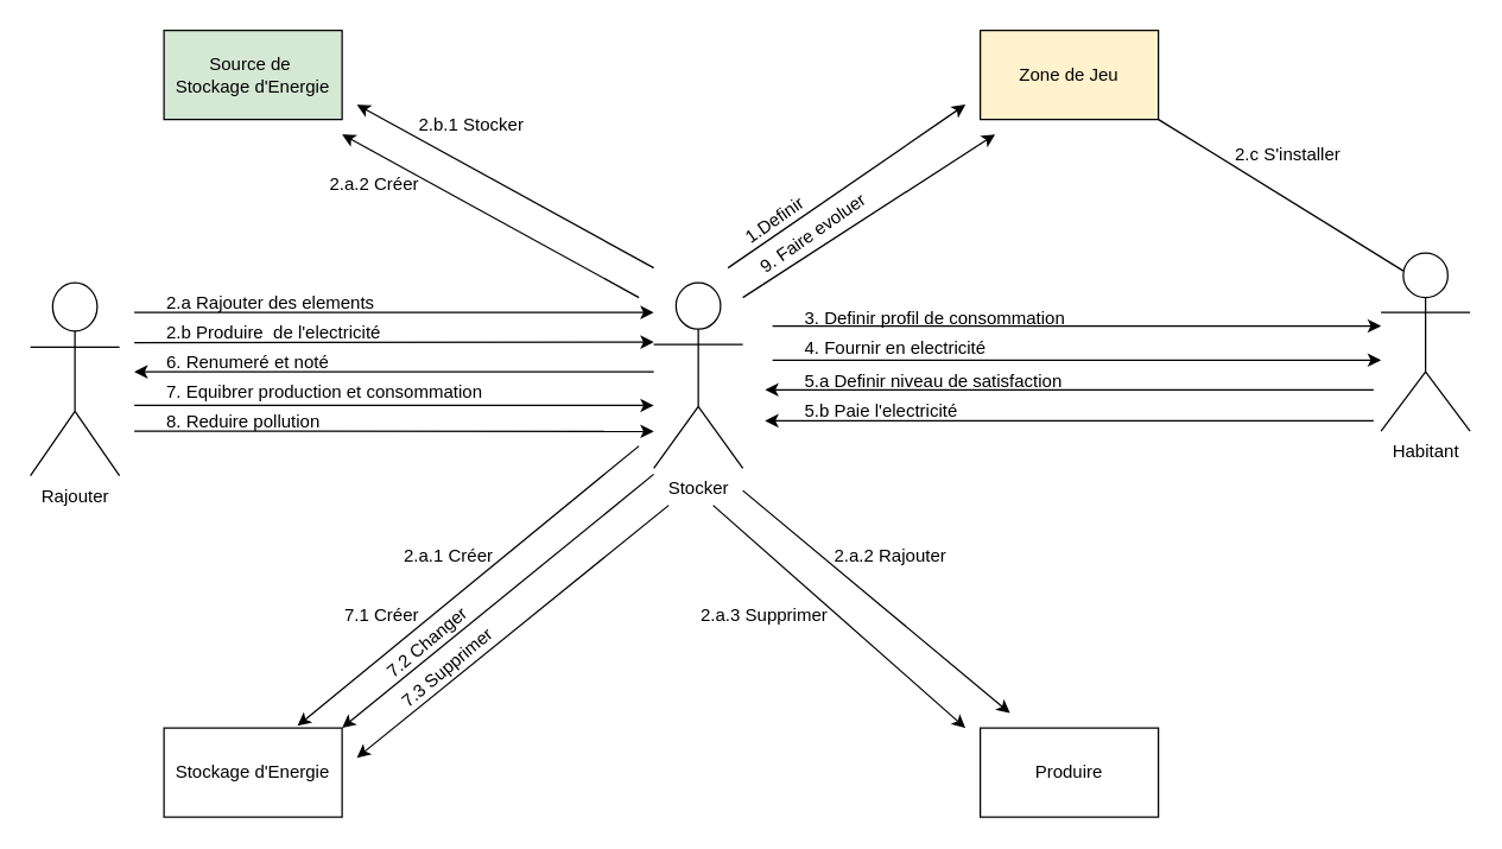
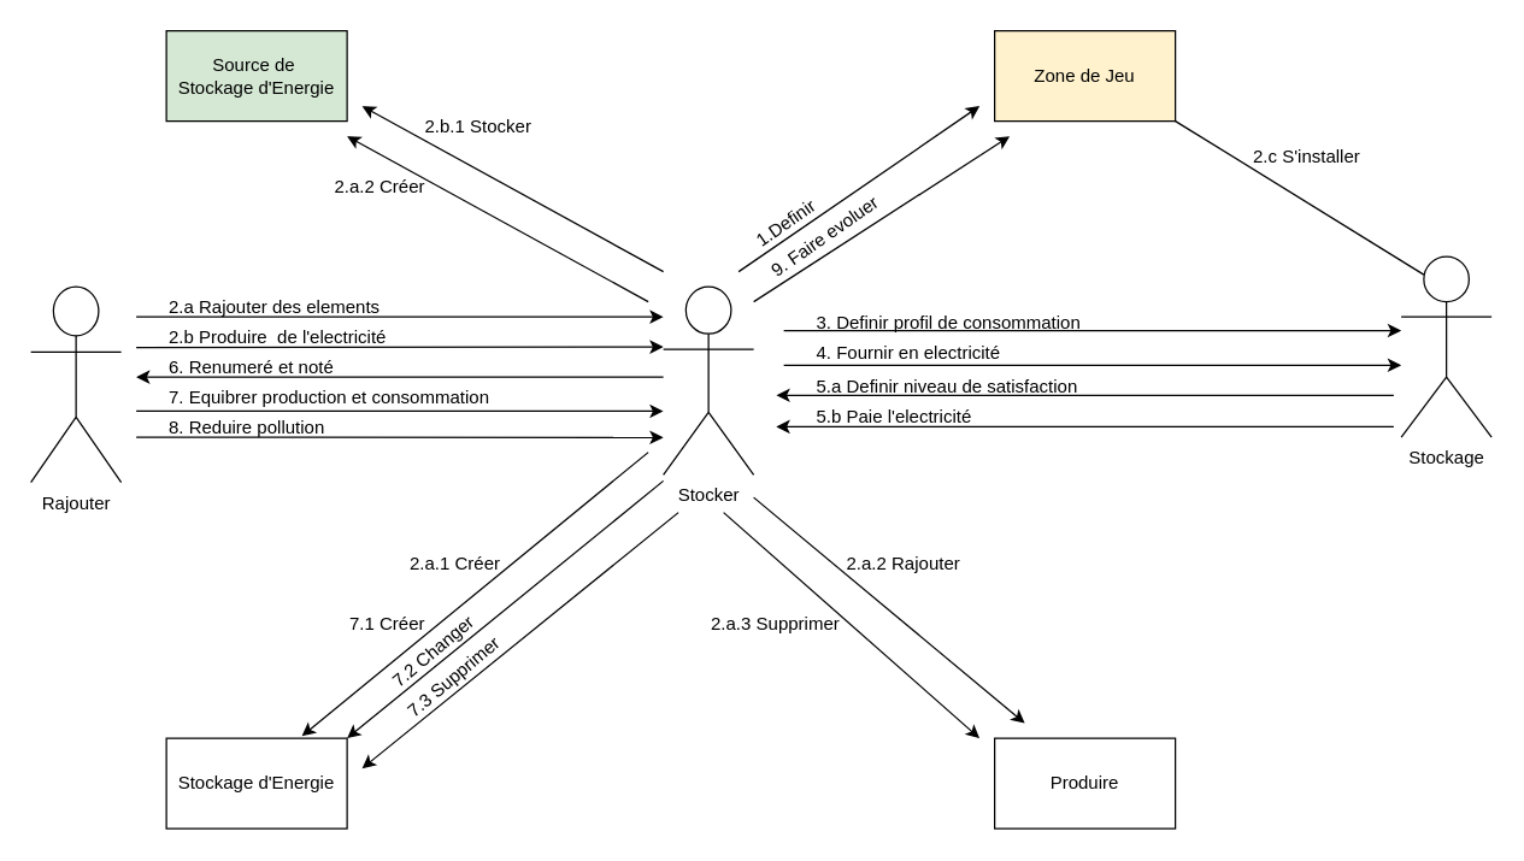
  <mxCell id="0" />
  <mxCell id="1" parent="0" />
  <mxCell id="2" value="Stocker" style="shape=umlActor;verticalLabelPosition=bottom;verticalAlign=top;html=1;" parent="1" vertex="1"><mxGeometry x="440" y="190" width="60" height="125" as="geometry" /></mxCell>
  <mxCell id="3" value="Rajouter" style="shape=umlActor;verticalLabelPosition=bottom;verticalAlign=top;html=1;" parent="1" vertex="1"><mxGeometry x="20" y="190" width="60" height="130" as="geometry" /></mxCell>
  <mxCell id="4" value="Source de&amp;nbsp;&lt;br&gt;Stockage&amp;nbsp;d'Energie" style="whiteSpace=wrap;html=1;fillColor=#d5e8d4;" parent="1" vertex="1"><mxGeometry x="110" y="20" width="120" height="60" as="geometry" /></mxCell>
  <mxCell id="5" value="Zone de Jeu" style="whiteSpace=wrap;html=1;fillColor=#fff2cc;" parent="1" vertex="1"><mxGeometry x="660" y="20" width="120" height="60" as="geometry" /></mxCell>
- <mxCell id="6" value="Habitant" style="shape=umlActor;verticalLabelPosition=bottom;verticalAlign=top;html=1;" parent="1" vertex="1"><mxGeometry x="930" y="170" width="60" height="120" as="geometry" /></mxCell>
+ <mxCell id="6" value="Stockage" style="shape=umlActor;verticalLabelPosition=bottom;verticalAlign=top;html=1;" parent="1" vertex="1"><mxGeometry x="930" y="170" width="60" height="120" as="geometry" /></mxCell>
  <mxCell id="7" value="Stockage d'Energie" style="whiteSpace=wrap;html=1;" parent="1" vertex="1"><mxGeometry x="110" y="490" width="120" height="60" as="geometry" /></mxCell>
  <mxCell id="8" value="Produire" style="whiteSpace=wrap;html=1;" parent="1" vertex="1"><mxGeometry x="660" y="490" width="120" height="60" as="geometry" /></mxCell>
  <mxCell id="9" value="" style="endArrow=classic;html=1;rounded=0;" parent="1" edge="1"><mxGeometry width="50" height="50" relative="1" as="geometry"><mxPoint x="490" y="180" as="sourcePoint" /><mxPoint x="650" y="70" as="targetPoint" /></mxGeometry></mxCell>
  <mxCell id="10" value="&lt;font style=&quot;font-weight: normal ; font-size: 12px&quot;&gt;1.Definir&lt;/font&gt;" style="text;strokeColor=none;fillColor=none;html=1;fontSize=24;fontStyle=1;verticalAlign=middle;align=left;rotation=-35;" parent="1" vertex="1"><mxGeometry x="490" y="120" width="100" height="20" as="geometry" /></mxCell>
  <mxCell id="11" value="" style="endArrow=classic;html=1;rounded=0;" parent="1" edge="1"><mxGeometry width="50" height="50" relative="1" as="geometry"><mxPoint x="90" y="210" as="sourcePoint" /><mxPoint x="440" y="210" as="targetPoint" /></mxGeometry></mxCell>
  <mxCell id="12" value="&lt;font style=&quot;font-weight: normal ; font-size: 12px&quot;&gt;2.a Rajouter des elements&lt;/font&gt;" style="text;strokeColor=none;fillColor=none;html=1;fontSize=24;fontStyle=1;verticalAlign=middle;align=left;rotation=0;" parent="1" vertex="1"><mxGeometry x="110" y="190" width="100" height="20" as="geometry" /></mxCell>
  <mxCell id="13" value="" style="endArrow=classic;html=1;rounded=0;" parent="1" edge="1"><mxGeometry width="50" height="50" relative="1" as="geometry"><mxPoint x="430" y="200" as="sourcePoint" /><mxPoint x="230" y="90" as="targetPoint" /></mxGeometry></mxCell>
  <mxCell id="14" value="&lt;font style=&quot;font-weight: normal ; font-size: 12px&quot;&gt;2.a.2 Créer&lt;/font&gt;" style="text;strokeColor=none;fillColor=none;html=1;fontSize=24;fontStyle=1;verticalAlign=middle;align=left;rotation=0;" parent="1" vertex="1"><mxGeometry x="220" y="110" width="70" height="20" as="geometry" /></mxCell>
  <mxCell id="15" value="" style="endArrow=classic;html=1;rounded=0;" parent="1" edge="1"><mxGeometry width="50" height="50" relative="1" as="geometry"><mxPoint x="430" y="300" as="sourcePoint" /><mxPoint x="200" y="488.5" as="targetPoint" /></mxGeometry></mxCell>
  <mxCell id="16" value="&lt;font style=&quot;font-weight: normal ; font-size: 12px&quot;&gt;2.a.1 Créer&lt;/font&gt;" style="text;strokeColor=none;fillColor=none;html=1;fontSize=24;fontStyle=1;verticalAlign=middle;align=left;rotation=0;" parent="1" vertex="1"><mxGeometry x="270" y="360" width="70" height="20" as="geometry" /></mxCell>
  <mxCell id="17" value="" style="endArrow=classic;html=1;rounded=0;" parent="1" edge="1"><mxGeometry width="50" height="50" relative="1" as="geometry"><mxPoint x="90" y="230.42" as="sourcePoint" /><mxPoint x="440" y="230" as="targetPoint" /></mxGeometry></mxCell>
  <mxCell id="18" value="&lt;font style=&quot;font-weight: normal ; font-size: 12px&quot;&gt;2.b Produire&amp;nbsp; de l'electricité&lt;/font&gt;" style="text;strokeColor=none;fillColor=none;html=1;fontSize=24;fontStyle=1;verticalAlign=middle;align=left;rotation=0;" parent="1" vertex="1"><mxGeometry x="110" y="210" width="100" height="20" as="geometry" /></mxCell>
  <mxCell id="19" value="&lt;font style=&quot;font-weight: normal ; font-size: 12px&quot;&gt;2.b.1 Stocker&amp;nbsp;&lt;/font&gt;" style="text;strokeColor=none;fillColor=none;html=1;fontSize=24;fontStyle=1;verticalAlign=middle;align=left;rotation=0;" parent="1" vertex="1"><mxGeometry x="280" y="70" width="70" height="20" as="geometry" /></mxCell>
  <mxCell id="20" value="" style="endArrow=classic;html=1;rounded=0;" parent="1" edge="1"><mxGeometry width="50" height="50" relative="1" as="geometry"><mxPoint x="440" y="180" as="sourcePoint" /><mxPoint x="240" y="70" as="targetPoint" /></mxGeometry></mxCell>
  <mxCell id="21" value="" style="endArrow=none;html=1;rounded=0;entryX=1;entryY=1;entryDx=0;entryDy=0;exitX=0.25;exitY=0.1;exitDx=0;exitDy=0;exitPerimeter=0;" parent="1" source="6" target="5" edge="1"><mxGeometry width="50" height="50" relative="1" as="geometry"><mxPoint x="940" y="190" as="sourcePoint" /><mxPoint x="770" y="120" as="targetPoint" /></mxGeometry></mxCell>
  <mxCell id="22" value="&lt;font style=&quot;font-weight: normal ; font-size: 12px&quot;&gt;2.c S'installer&lt;/font&gt;" style="text;strokeColor=none;fillColor=none;html=1;fontSize=24;fontStyle=1;verticalAlign=middle;align=left;rotation=0;" parent="1" vertex="1"><mxGeometry x="830" y="90" width="70" height="20" as="geometry" /></mxCell>
  <mxCell id="23" value="&lt;font style=&quot;font-weight: normal ; font-size: 12px&quot;&gt;3. Definir profil de consommation&lt;/font&gt;" style="text;strokeColor=none;fillColor=none;html=1;fontSize=24;fontStyle=1;verticalAlign=middle;align=left;rotation=0;" parent="1" vertex="1"><mxGeometry x="540" y="200" width="100" height="20" as="geometry" /></mxCell>
  <mxCell id="24" value="" style="endArrow=classic;html=1;rounded=0;" parent="1" edge="1"><mxGeometry width="50" height="50" relative="1" as="geometry"><mxPoint x="520" y="242.17" as="sourcePoint" /><mxPoint x="930" y="242.17" as="targetPoint" /></mxGeometry></mxCell>
  <mxCell id="25" value="&lt;font style=&quot;font-weight: normal ; font-size: 12px&quot;&gt;4. Fournir en electricité&lt;/font&gt;" style="text;strokeColor=none;fillColor=none;html=1;fontSize=24;fontStyle=1;verticalAlign=middle;align=left;rotation=0;" parent="1" vertex="1"><mxGeometry x="540" y="220" width="100" height="20" as="geometry" /></mxCell>
  <mxCell id="26" value="&lt;font style=&quot;font-weight: normal ; font-size: 12px&quot;&gt;5.a Definir niveau de satisfaction&lt;/font&gt;" style="text;strokeColor=none;fillColor=none;html=1;fontSize=24;fontStyle=1;verticalAlign=middle;align=left;rotation=0;" parent="1" vertex="1"><mxGeometry x="540" y="243" width="100" height="20" as="geometry" /></mxCell>
  <mxCell id="27" value="" style="endArrow=classic;html=1;rounded=0;" parent="1" edge="1"><mxGeometry width="50" height="50" relative="1" as="geometry"><mxPoint x="925" y="283" as="sourcePoint" /><mxPoint x="515" y="283" as="targetPoint" /></mxGeometry></mxCell>
  <mxCell id="28" value="&lt;span style=&quot;font-size: 12px ; font-weight: 400&quot;&gt;5.b Paie l'electricité&lt;/span&gt;" style="text;strokeColor=none;fillColor=none;html=1;fontSize=24;fontStyle=1;verticalAlign=middle;align=left;rotation=0;" parent="1" vertex="1"><mxGeometry x="540" y="263" width="100" height="20" as="geometry" /></mxCell>
  <mxCell id="29" value="" style="endArrow=classic;html=1;rounded=0;" parent="1" edge="1"><mxGeometry width="50" height="50" relative="1" as="geometry"><mxPoint x="90" y="272.5" as="sourcePoint" /><mxPoint x="440" y="272.67" as="targetPoint" /></mxGeometry></mxCell>
  <mxCell id="30" value="&lt;font style=&quot;font-weight: normal ; font-size: 12px&quot;&gt;7. Equibrer production et consommation&lt;/font&gt;" style="text;strokeColor=none;fillColor=none;html=1;fontSize=24;fontStyle=1;verticalAlign=middle;align=left;rotation=0;" parent="1" vertex="1"><mxGeometry x="110" y="250" width="100" height="20" as="geometry" /></mxCell>
  <mxCell id="31" value="&lt;font style=&quot;font-weight: normal ; font-size: 12px&quot;&gt;7.1 Créer&lt;/font&gt;" style="text;strokeColor=none;fillColor=none;html=1;fontSize=24;fontStyle=1;verticalAlign=middle;align=left;rotation=0;" parent="1" vertex="1"><mxGeometry x="230" y="400" width="70" height="20" as="geometry" /></mxCell>
  <mxCell id="32" value="" style="endArrow=classic;html=1;rounded=0;" parent="1" edge="1"><mxGeometry width="50" height="50" relative="1" as="geometry"><mxPoint x="440" y="319" as="sourcePoint" /><mxPoint x="230" y="490" as="targetPoint" /></mxGeometry></mxCell>
  <mxCell id="33" value="" style="endArrow=classic;html=1;rounded=0;" parent="1" edge="1"><mxGeometry width="50" height="50" relative="1" as="geometry"><mxPoint x="450" y="340" as="sourcePoint" /><mxPoint x="240" y="510" as="targetPoint" /></mxGeometry></mxCell>
  <mxCell id="34" value="&lt;font style=&quot;font-weight: normal ; font-size: 12px&quot;&gt;7.2 Changer&lt;/font&gt;" style="text;strokeColor=none;fillColor=none;html=1;fontSize=24;fontStyle=1;verticalAlign=middle;align=left;rotation=-40;" parent="1" vertex="1"><mxGeometry x="250" y="420" width="70" height="20" as="geometry" /></mxCell>
  <mxCell id="35" value="&lt;font style=&quot;font-weight: normal ; font-size: 12px&quot;&gt;7.3 Supprimer&lt;/font&gt;" style="text;strokeColor=none;fillColor=none;html=1;fontSize=24;fontStyle=1;verticalAlign=middle;align=left;rotation=-40;" parent="1" vertex="1"><mxGeometry x="260" y="440" width="70" height="20" as="geometry" /></mxCell>
  <mxCell id="36" value="" style="endArrow=classic;html=1;rounded=0;" parent="1" edge="1"><mxGeometry width="50" height="50" relative="1" as="geometry"><mxPoint x="480" y="340" as="sourcePoint" /><mxPoint x="650" y="490" as="targetPoint" /></mxGeometry></mxCell>
  <mxCell id="37" value="&lt;font style=&quot;font-weight: normal ; font-size: 12px&quot;&gt;2.a.2 Rajouter&lt;/font&gt;" style="text;strokeColor=none;fillColor=none;html=1;fontSize=24;fontStyle=1;verticalAlign=middle;align=left;rotation=0;" parent="1" vertex="1"><mxGeometry x="560" y="360" width="100" height="20" as="geometry" /></mxCell>
  <mxCell id="38" value="&lt;font style=&quot;font-weight: normal ; font-size: 12px&quot;&gt;2.a.3&amp;nbsp;Supprimer&lt;/font&gt;" style="text;strokeColor=none;fillColor=none;html=1;fontSize=24;fontStyle=1;verticalAlign=middle;align=left;rotation=0;" parent="1" vertex="1"><mxGeometry x="470" y="400" width="90" height="20" as="geometry" /></mxCell>
  <mxCell id="39" value="" style="endArrow=classic;html=1;rounded=0;" parent="1" edge="1"><mxGeometry width="50" height="50" relative="1" as="geometry"><mxPoint x="500" y="200" as="sourcePoint" /><mxPoint x="670" y="90" as="targetPoint" /></mxGeometry></mxCell>
  <mxCell id="40" value="&lt;font style=&quot;font-weight: normal ; font-size: 12px&quot;&gt;9. Faire evoluer&lt;/font&gt;" style="text;strokeColor=none;fillColor=none;html=1;fontSize=24;fontStyle=1;verticalAlign=middle;align=left;rotation=-35;" parent="1" vertex="1"><mxGeometry x="500" y="140" width="100" height="20" as="geometry" /></mxCell>
  <mxCell id="41" value="" style="endArrow=classic;html=1;rounded=0;" parent="1" edge="1"><mxGeometry width="50" height="50" relative="1" as="geometry"><mxPoint x="440" y="250" as="sourcePoint" /><mxPoint x="90" y="250" as="targetPoint" /></mxGeometry></mxCell>
  <mxCell id="42" value="" style="endArrow=classic;html=1;rounded=0;" parent="1" edge="1"><mxGeometry width="50" height="50" relative="1" as="geometry"><mxPoint x="925" y="262.17" as="sourcePoint" /><mxPoint x="515" y="262.17" as="targetPoint" /></mxGeometry></mxCell>
  <mxCell id="43" value="&lt;span style=&quot;font-size: 12px ; font-weight: 400&quot;&gt;6. Renumeré et noté&lt;/span&gt;" style="text;strokeColor=none;fillColor=none;html=1;fontSize=24;fontStyle=1;verticalAlign=middle;align=left;rotation=0;" parent="1" vertex="1"><mxGeometry x="110" y="230" width="100" height="20" as="geometry" /></mxCell>
  <mxCell id="44" value="" style="endArrow=classic;html=1;rounded=0;" parent="1" edge="1"><mxGeometry width="50" height="50" relative="1" as="geometry"><mxPoint x="520" y="219.17" as="sourcePoint" /><mxPoint x="930" y="219.17" as="targetPoint" /></mxGeometry></mxCell>
  <mxCell id="45" value="" style="endArrow=classic;html=1;rounded=0;" parent="1" edge="1"><mxGeometry width="50" height="50" relative="1" as="geometry"><mxPoint x="500" y="330" as="sourcePoint" /><mxPoint x="680" y="480" as="targetPoint" /></mxGeometry></mxCell>
  <mxCell id="46" value="" style="endArrow=classic;html=1;rounded=0;" edge="1" parent="1"><mxGeometry width="50" height="50" relative="1" as="geometry"><mxPoint x="90" y="290" as="sourcePoint" /><mxPoint x="440" y="290.17" as="targetPoint" /></mxGeometry></mxCell>
  <mxCell id="47" value="&lt;font style=&quot;font-weight: normal ; font-size: 12px&quot;&gt;8. Reduire pollution&lt;/font&gt;" style="text;strokeColor=none;fillColor=none;html=1;fontSize=24;fontStyle=1;verticalAlign=middle;align=left;rotation=0;" vertex="1" parent="1"><mxGeometry x="110" y="270" width="100" height="20" as="geometry" /></mxCell>
